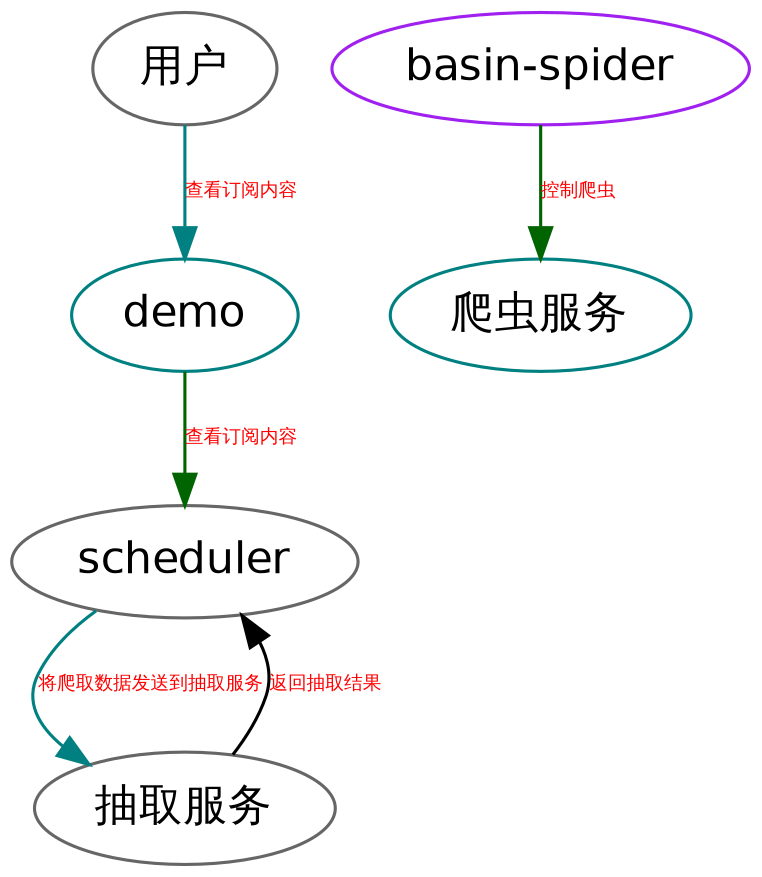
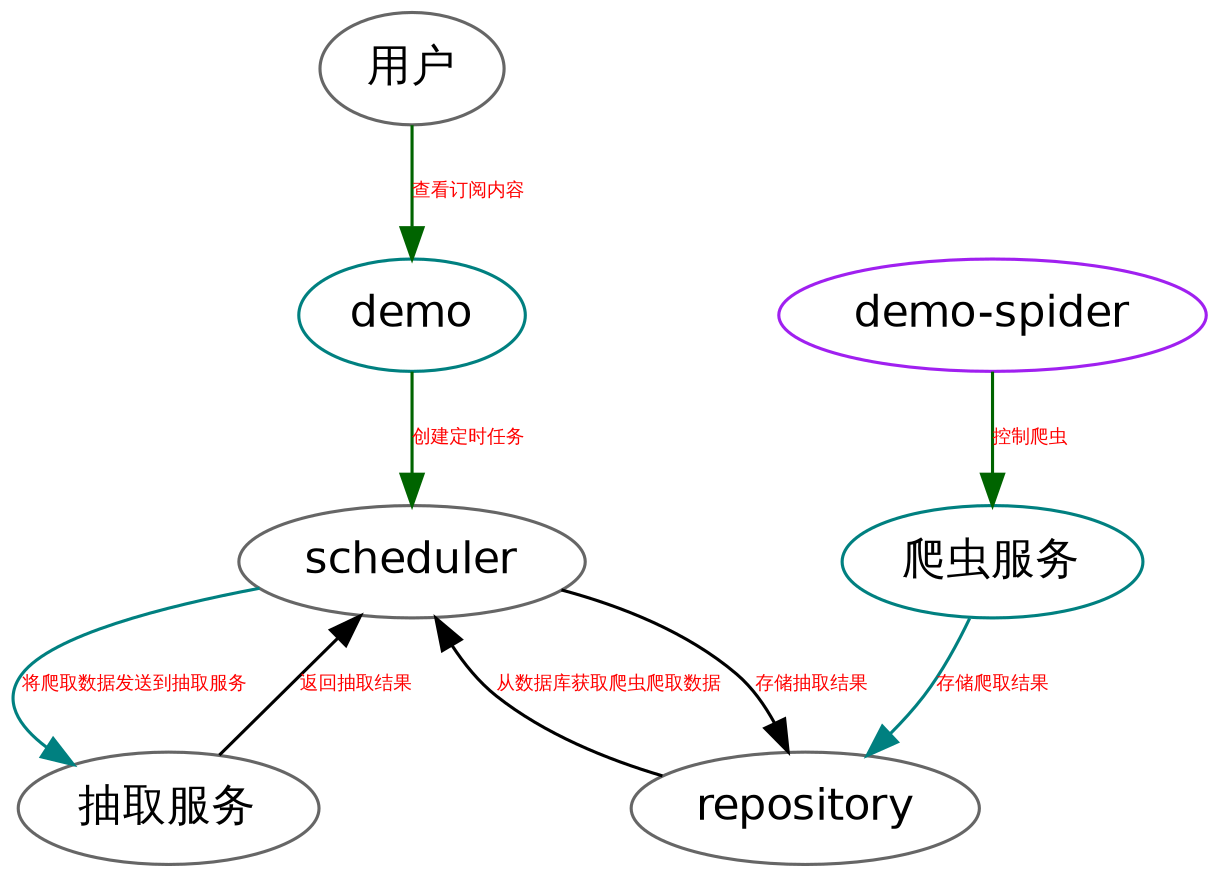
  digraph {
    fontname="DejaVu Sans"
    node [color=gray40 fontname="DejaVu Sans"]
    edge [color=darkgreen fontcolor=red fontname="DejaVu Sans" fontsize=6]
    n1 [label="用户"]
    demo [color=teal]
    scheduler
    n4 [color=teal label="爬虫服务"]
+   repository
    n6 [label="抽取服务"]
-   "basin-spider" [color=purple]
-   n1 -> demo [color=teal label="查看订阅内容"]
-   demo -> scheduler [label="查看订阅内容"]
+   "basin-spider" [color=purple label="demo-spider"]
+   n1 -> demo [label="查看订阅内容"]
+   demo -> scheduler [label="创建定时任务"]
+   scheduler -> repository [color=black label="存储抽取结果"]
    scheduler -> n6 [color=teal label="将爬取数据发送到抽取服务"]
+   n4 -> repository [color=teal label="存储爬取结果"]
+   repository -> scheduler [color=black label="从数据库获取爬虫爬取数据"]
    n6 -> scheduler [color=black label="返回抽取结果"]
    "basin-spider" -> n4 [label="控制爬虫"]
  }
